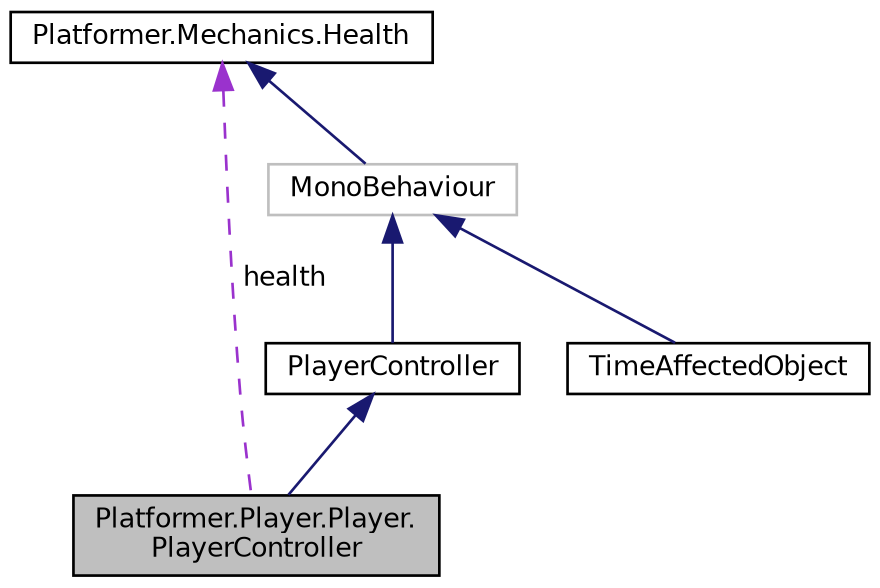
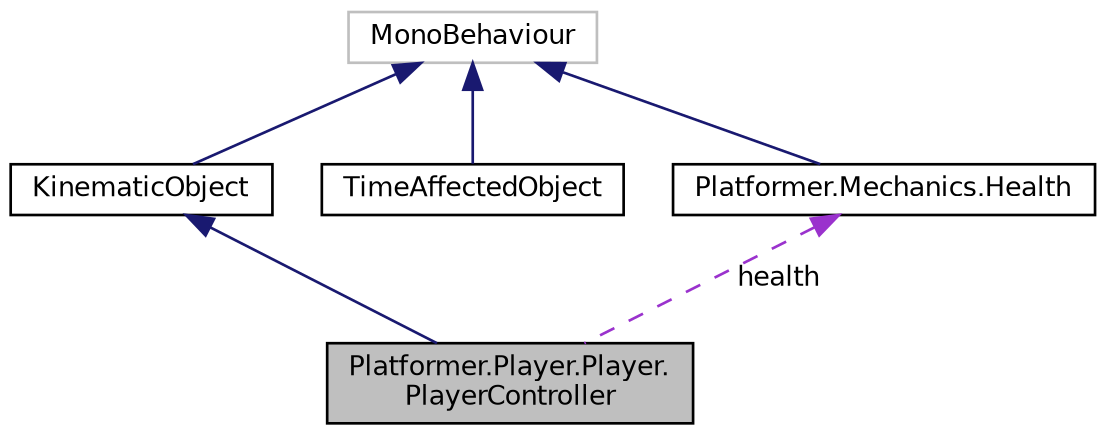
  digraph {
    node [color=black fillcolor=white fontname=Helvetica fontsize=10 shape=record style=filled]
    edge [color=midnightblue dir=back fontname=Helvetica fontsize=10 labelfontname=Helvetica labelfontsize=10 style=solid]
    n1 [fillcolor=grey75 fontcolor=black height=0.2 label="Platformer.Player.Player.\lPlayerController" width=0.4]
-   n2 [height=0.2 label=PlayerController width=0.4]
+   n2 [height=0.2 label=KinematicObject width=0.4]
    n3 [height=0.2 label=TimeAffectedObject width=0.4]
    n4 [color=grey75 height=0.2 label=MonoBehaviour width=0.4]
    n5 [height=0.2 label="Platformer.Mechanics.Health" width=0.4]
    n2 -> n1
    n4 -> n2
    n4 -> n3
-   n5 -> n4
+   n4 -> n5
    n5 -> n1 [color=darkorchid3 label=" health" style=dashed]
  }
